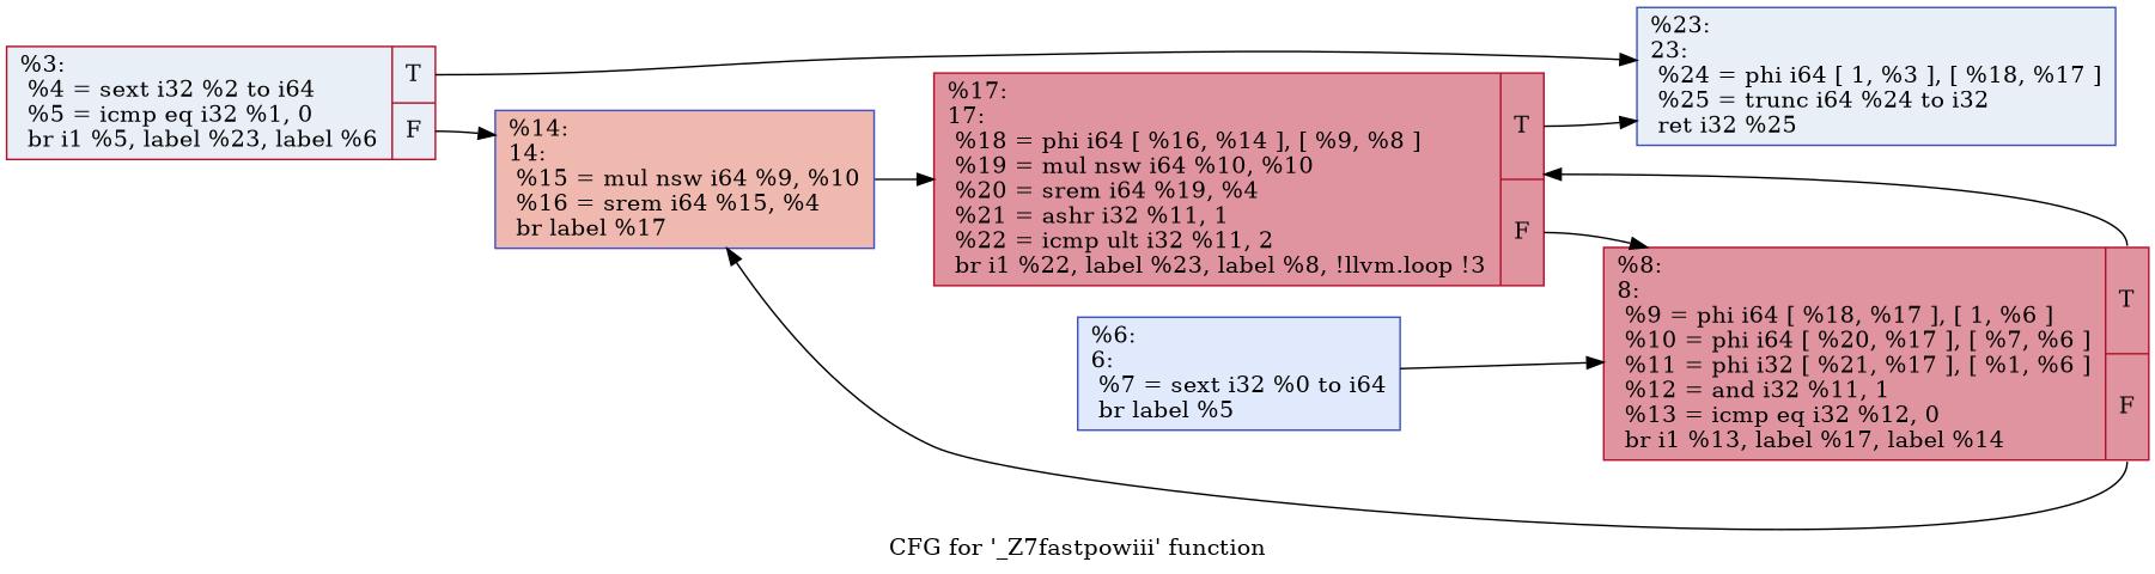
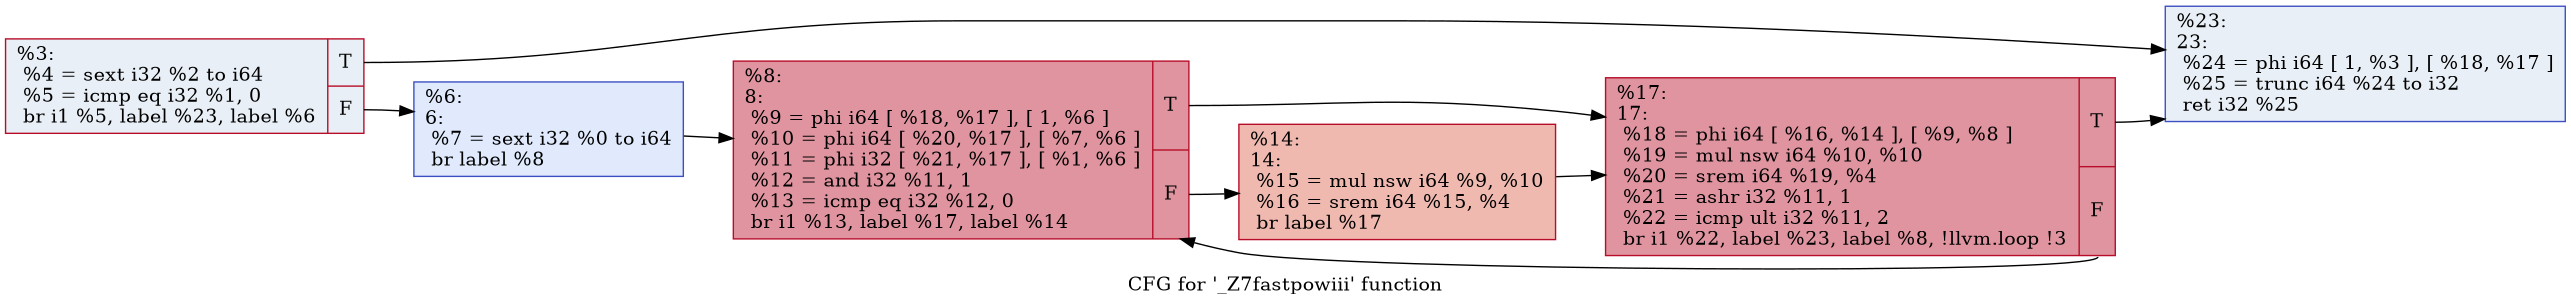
  digraph {
    label="CFG for '_Z7fastpowiii' function"
    rankdir=LR
    node [color="#b70d28ff" fillcolor="#cedaeb70" shape=record style=filled]
    edge [tailport=s0]
    n1 [label="{%3:\l  %4 = sext i32 %2 to i64\l  %5 = icmp eq i32 %1, 0\l  br i1 %5, label %23, label %6\l|{<s0>T|<s1>F}}"]
    n2 [color="#3d50c3ff" label="{%23:\l23:                                               \l  %24 = phi i64 [ 1, %3 ], [ %18, %17 ]\l  %25 = trunc i64 %24 to i32\l  ret i32 %25\l}"]
-   n3 [color="#3d50c3ff" fillcolor="#b9d0f970" label="{%6:\l6:                                                \l  %7 = sext i32 %0 to i64\l  br label %5\l}"]
+   n3 [color="#3d50c3ff" fillcolor="#b9d0f970" label="{%6:\l6:                                                \l  %7 = sext i32 %0 to i64\l  br label %8\l}"]
    n4 [fillcolor="#b70d2870" label="{%8:\l8:                                                \l  %9 = phi i64 [ %18, %17 ], [ 1, %6 ]\l  %10 = phi i64 [ %20, %17 ], [ %7, %6 ]\l  %11 = phi i32 [ %21, %17 ], [ %1, %6 ]\l  %12 = and i32 %11, 1\l  %13 = icmp eq i32 %12, 0\l  br i1 %13, label %17, label %14\l|{<s0>T|<s1>F}}"]
    n5 [fillcolor="#b70d2870" label="{%17:\l17:                                               \l  %18 = phi i64 [ %16, %14 ], [ %9, %8 ]\l  %19 = mul nsw i64 %10, %10\l  %20 = srem i64 %19, %4\l  %21 = ashr i32 %11, 1\l  %22 = icmp ult i32 %11, 2\l  br i1 %22, label %23, label %8, !llvm.loop !3\l|{<s0>T|<s1>F}}"]
-   n6 [color="#3d50c3ff" fillcolor="#de614d70" label="{%14:\l14:                                               \l  %15 = mul nsw i64 %9, %10\l  %16 = srem i64 %15, %4\l  br label %17\l}"]
+   n6 [fillcolor="#de614d70" label="{%14:\l14:                                               \l  %15 = mul nsw i64 %9, %10\l  %16 = srem i64 %15, %4\l  br label %17\l}"]
    n1 -> n2
-   n1 -> n6 [tailport=s1]
+   n1 -> n3 [tailport=s1]
    n3 -> n4
    n4 -> n5
    n4 -> n6 [tailport=s1]
    n5 -> n2
    n5 -> n4 [tailport=s1]
    n6 -> n5
  }
